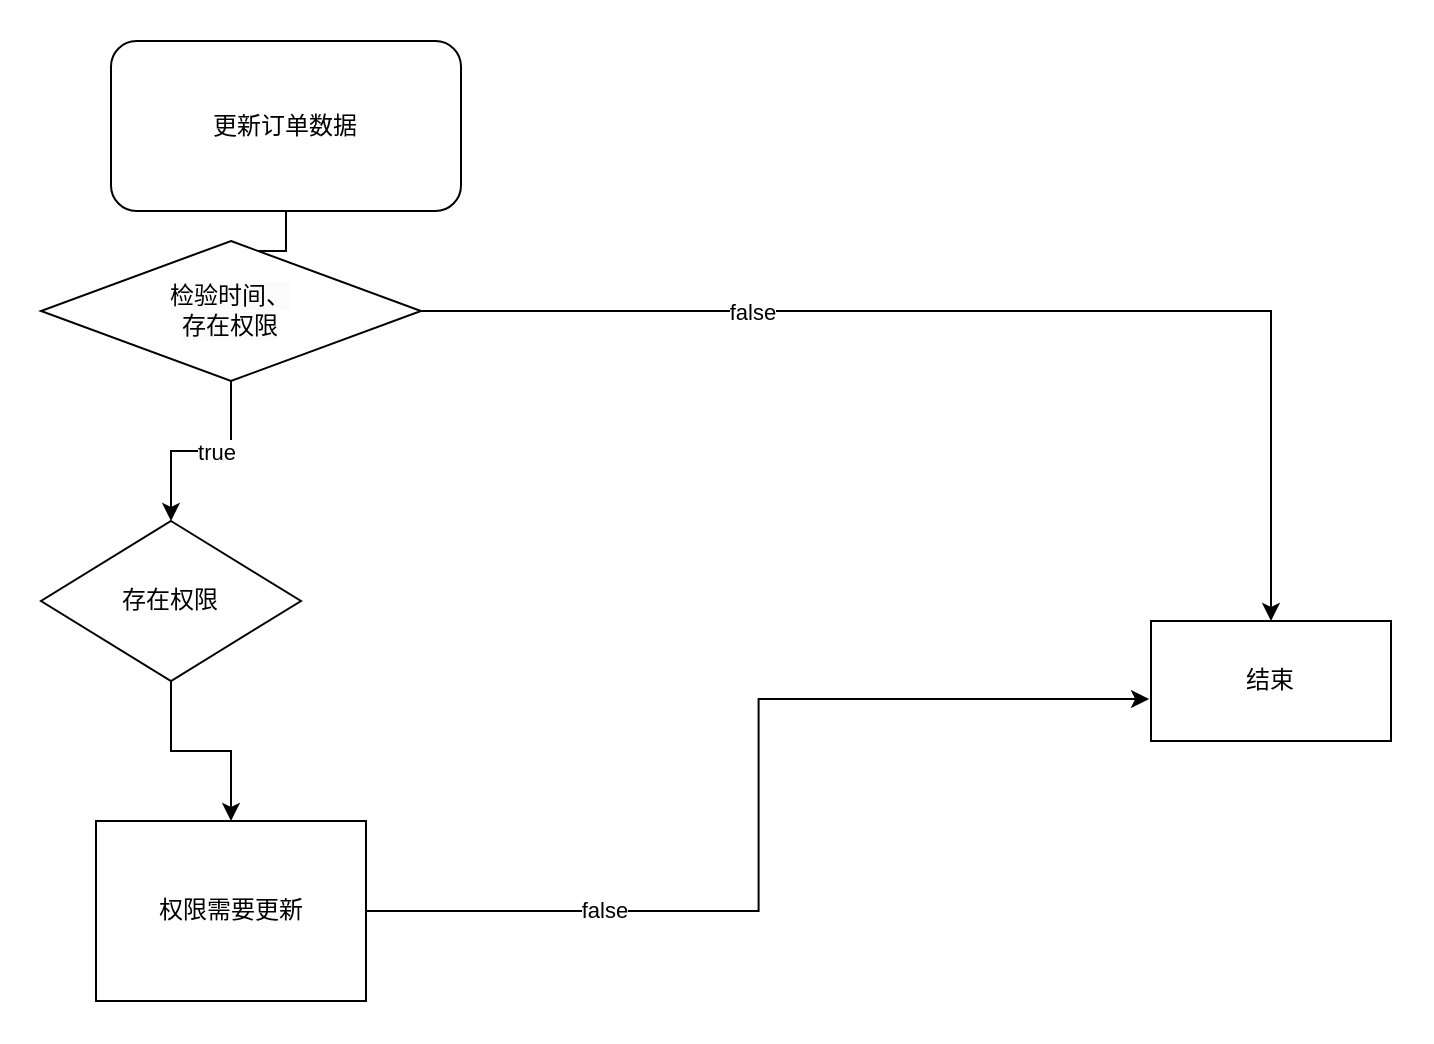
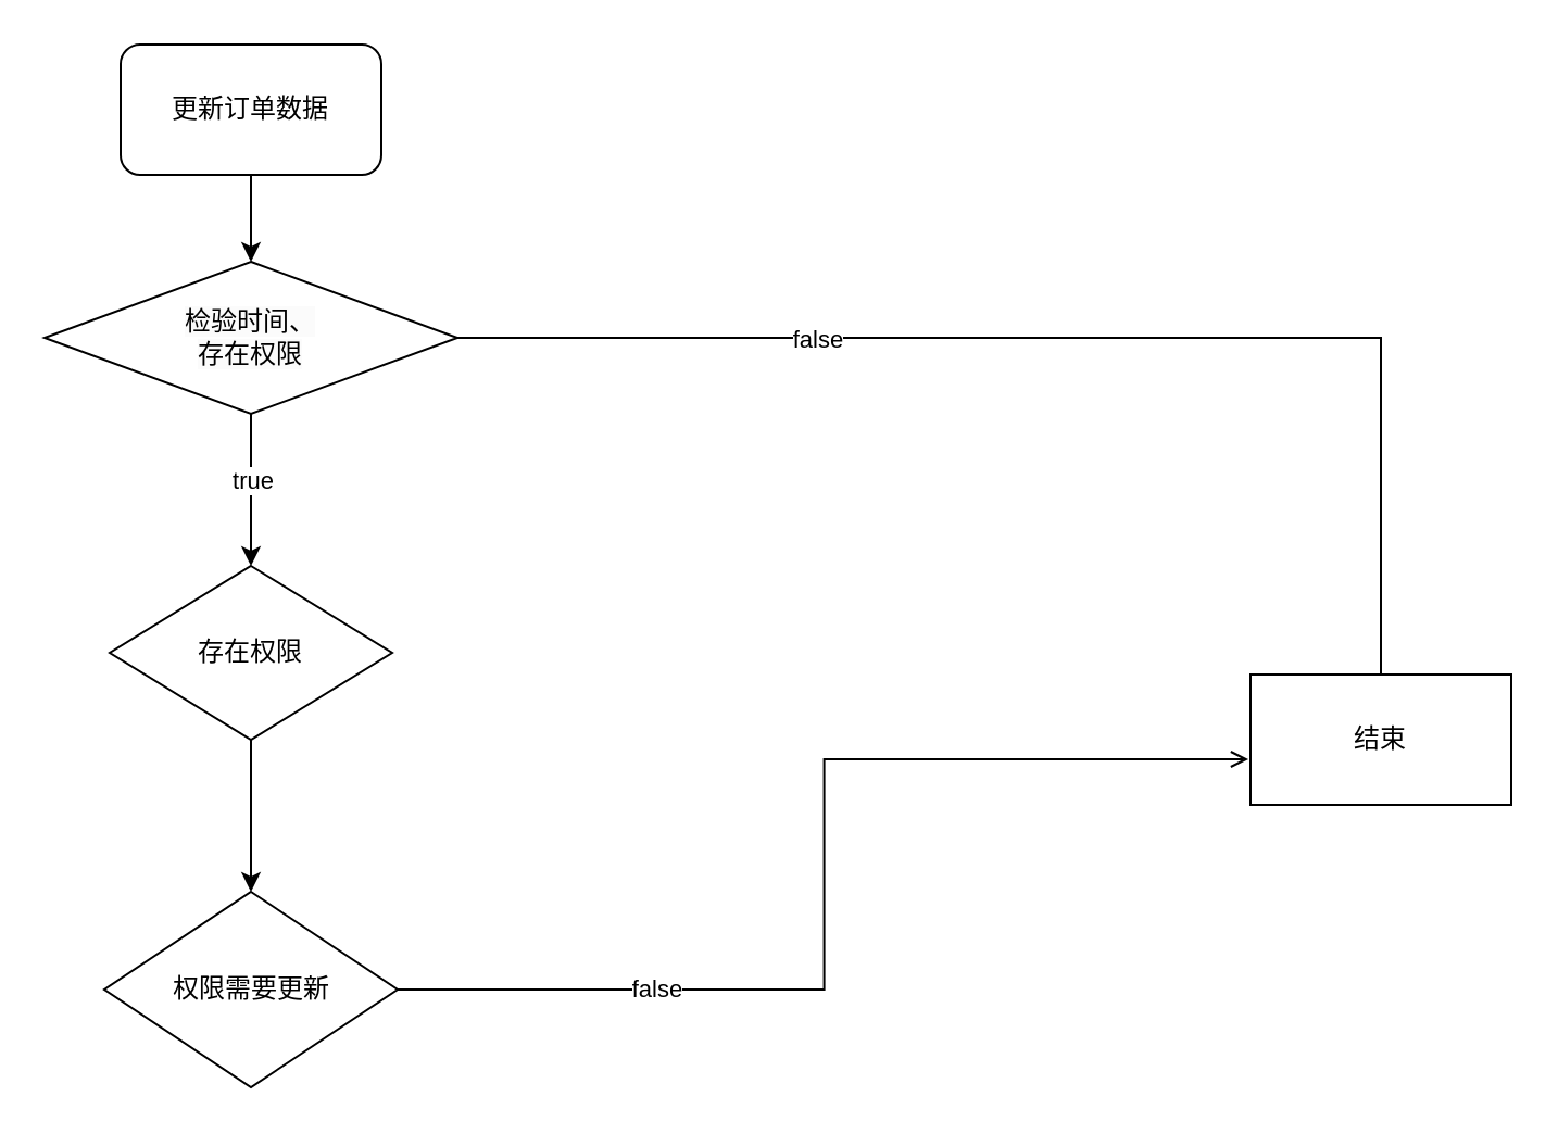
  <mxCell id="0" />
  <mxCell id="1" parent="0" />
  <mxCell id="2" value="" style="edgeStyle=orthogonalEdgeStyle;rounded=0;orthogonalLoop=1;jettySize=auto;html=1;" edge="1" parent="1" source="3" target="8"><mxGeometry relative="1" as="geometry" /></mxCell>
- <mxCell id="3" value="更新订单数据" style="rounded=1;whiteSpace=wrap;html=1;" vertex="1" parent="1"><mxGeometry x="55" y="20" width="175" height="85" as="geometry" /></mxCell>
- <mxCell id="4" value="" style="edgeStyle=orthogonalEdgeStyle;rounded=0;orthogonalLoop=1;jettySize=auto;html=1;entryX=0.5;entryY=0;entryDx=0;entryDy=0;" edge="1" parent="1" source="8" target="9"><mxGeometry relative="1" as="geometry" /></mxCell>
+ <mxCell id="3" value="更新订单数据" style="rounded=1;whiteSpace=wrap;html=1;" vertex="1" parent="1"><mxGeometry x="55" y="20" width="120" height="60" as="geometry" /></mxCell>
+ <mxCell id="4" value="" style="edgeStyle=orthogonalEdgeStyle;rounded=0;orthogonalLoop=1;jettySize=auto;html=1;entryX=0.5;entryY=0;entryDx=0;entryDy=0;endArrow=none;" edge="1" parent="1" source="8" target="9"><mxGeometry relative="1" as="geometry" /></mxCell>
  <mxCell id="5" value="false" style="edgeLabel;html=1;align=center;verticalAlign=middle;resizable=0;points=[];" vertex="1" connectable="0" parent="4"><mxGeometry x="-0.096" y="2" relative="1" as="geometry"><mxPoint x="-97" y="2" as="offset" /></mxGeometry></mxCell>
  <mxCell id="6" value="" style="edgeStyle=orthogonalEdgeStyle;rounded=0;orthogonalLoop=1;jettySize=auto;html=1;entryX=0.5;entryY=0;entryDx=0;entryDy=0;" edge="1" parent="1" source="8" target="11"><mxGeometry relative="1" as="geometry"><mxPoint x="115" y="260" as="targetPoint" /></mxGeometry></mxCell>
  <mxCell id="7" value="true" style="edgeLabel;html=1;align=center;verticalAlign=middle;resizable=0;points=[];" vertex="1" connectable="0" parent="6"><mxGeometry x="-0.143" relative="1" as="geometry"><mxPoint as="offset" /></mxGeometry></mxCell>
  <mxCell id="8" value="&lt;br&gt;&lt;span style=&quot;color: rgb(0, 0, 0); font-family: Helvetica; font-size: 12px; font-style: normal; font-variant-ligatures: normal; font-variant-caps: normal; font-weight: 400; letter-spacing: normal; orphans: 2; text-align: center; text-indent: 0px; text-transform: none; widows: 2; word-spacing: 0px; -webkit-text-stroke-width: 0px; white-space: normal; background-color: rgb(251, 251, 251); text-decoration-thickness: initial; text-decoration-style: initial; text-decoration-color: initial; display: inline !important; float: none;&quot;&gt;检验时间、&lt;/span&gt;&lt;div&gt;&lt;span style=&quot;color: rgb(0, 0, 0); font-family: Helvetica; font-size: 12px; font-style: normal; font-variant-ligatures: normal; font-variant-caps: normal; font-weight: 400; letter-spacing: normal; orphans: 2; text-align: center; text-indent: 0px; text-transform: none; widows: 2; word-spacing: 0px; -webkit-text-stroke-width: 0px; white-space: normal; background-color: rgb(251, 251, 251); text-decoration-thickness: initial; text-decoration-style: initial; text-decoration-color: initial; display: inline !important; float: none;&quot;&gt;存在权限&lt;/span&gt;&lt;br&gt;&lt;br&gt;&lt;/div&gt;" style="rhombus;whiteSpace=wrap;html=1;" vertex="1" parent="1"><mxGeometry x="20" y="120" width="190" height="70" as="geometry" /></mxCell>
  <mxCell id="9" value="结束" style="whiteSpace=wrap;html=1;" vertex="1" parent="1"><mxGeometry x="575" y="310" width="120" height="60" as="geometry" /></mxCell>
  <mxCell id="10" value="" style="edgeStyle=orthogonalEdgeStyle;rounded=0;orthogonalLoop=1;jettySize=auto;html=1;" edge="1" parent="1" source="11" target="12"><mxGeometry relative="1" as="geometry" /></mxCell>
- <mxCell id="11" value="存在权限" style="rhombus;whiteSpace=wrap;html=1;" vertex="1" parent="1"><mxGeometry x="20" y="260" width="130" height="80" as="geometry" /></mxCell>
- <mxCell id="12" value="权限需要更新" style="whiteSpace=wrap;html=1;rounded=0;" vertex="1" parent="1"><mxGeometry x="47.5" y="410" width="135" height="90" as="geometry" /></mxCell>
- <mxCell id="13" style="edgeStyle=orthogonalEdgeStyle;rounded=0;orthogonalLoop=1;jettySize=auto;html=1;exitX=1;exitY=0.5;exitDx=0;exitDy=0;entryX=-0.008;entryY=0.65;entryDx=0;entryDy=0;entryPerimeter=0;" edge="1" parent="1" source="12" target="9"><mxGeometry relative="1" as="geometry" /></mxCell>
+ <mxCell id="11" value="存在权限" style="rhombus;whiteSpace=wrap;html=1;" vertex="1" parent="1"><mxGeometry x="50" y="260" width="130" height="80" as="geometry" /></mxCell>
+ <mxCell id="12" value="权限需要更新" style="rhombus;whiteSpace=wrap;html=1;" vertex="1" parent="1"><mxGeometry x="47.5" y="410" width="135" height="90" as="geometry" /></mxCell>
+ <mxCell id="13" style="edgeStyle=orthogonalEdgeStyle;rounded=0;orthogonalLoop=1;jettySize=auto;html=1;exitX=1;exitY=0.5;exitDx=0;exitDy=0;entryX=-0.008;entryY=0.65;entryDx=0;entryDy=0;entryPerimeter=0;endArrow=open;" edge="1" parent="1" source="12" target="9"><mxGeometry relative="1" as="geometry" /></mxCell>
  <mxCell id="14" value="false" style="edgeLabel;html=1;align=center;verticalAlign=middle;resizable=0;points=[];" vertex="1" connectable="0" parent="13"><mxGeometry x="-0.52" y="1" relative="1" as="geometry"><mxPoint as="offset" /></mxGeometry></mxCell>
